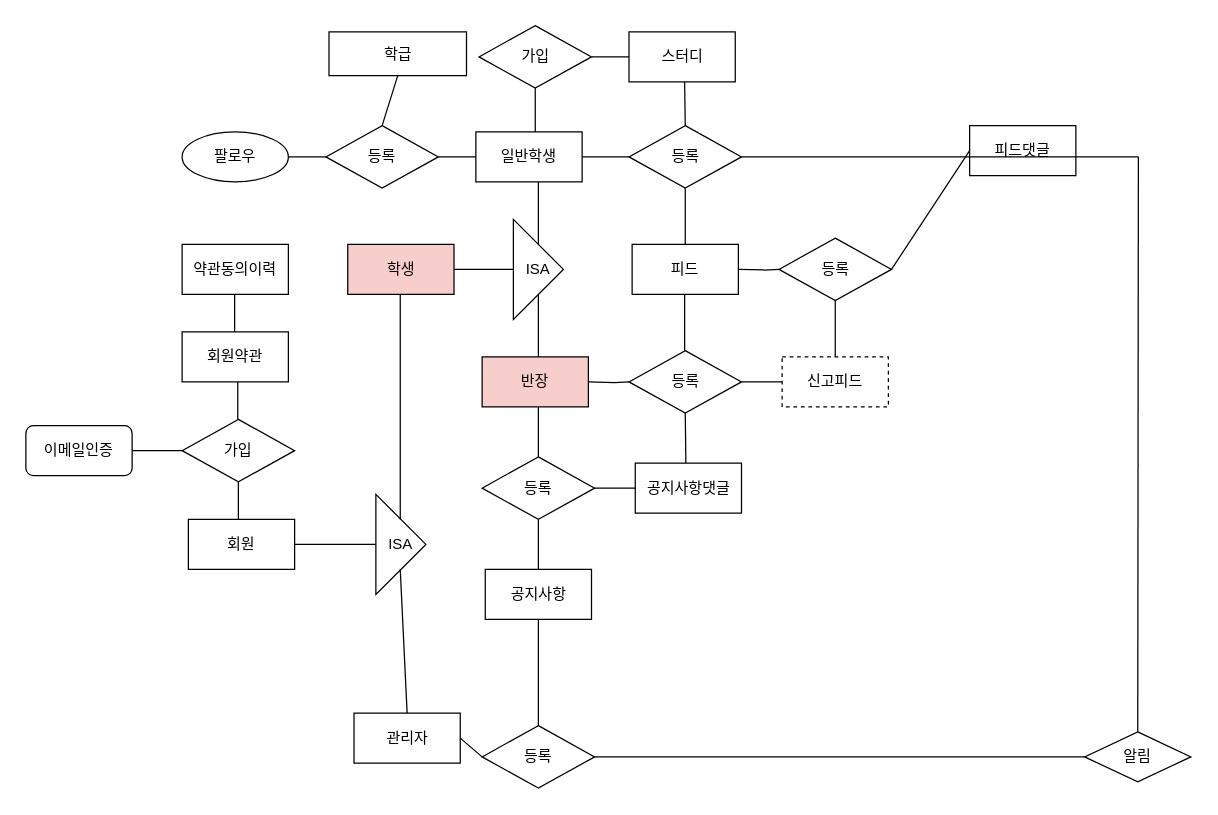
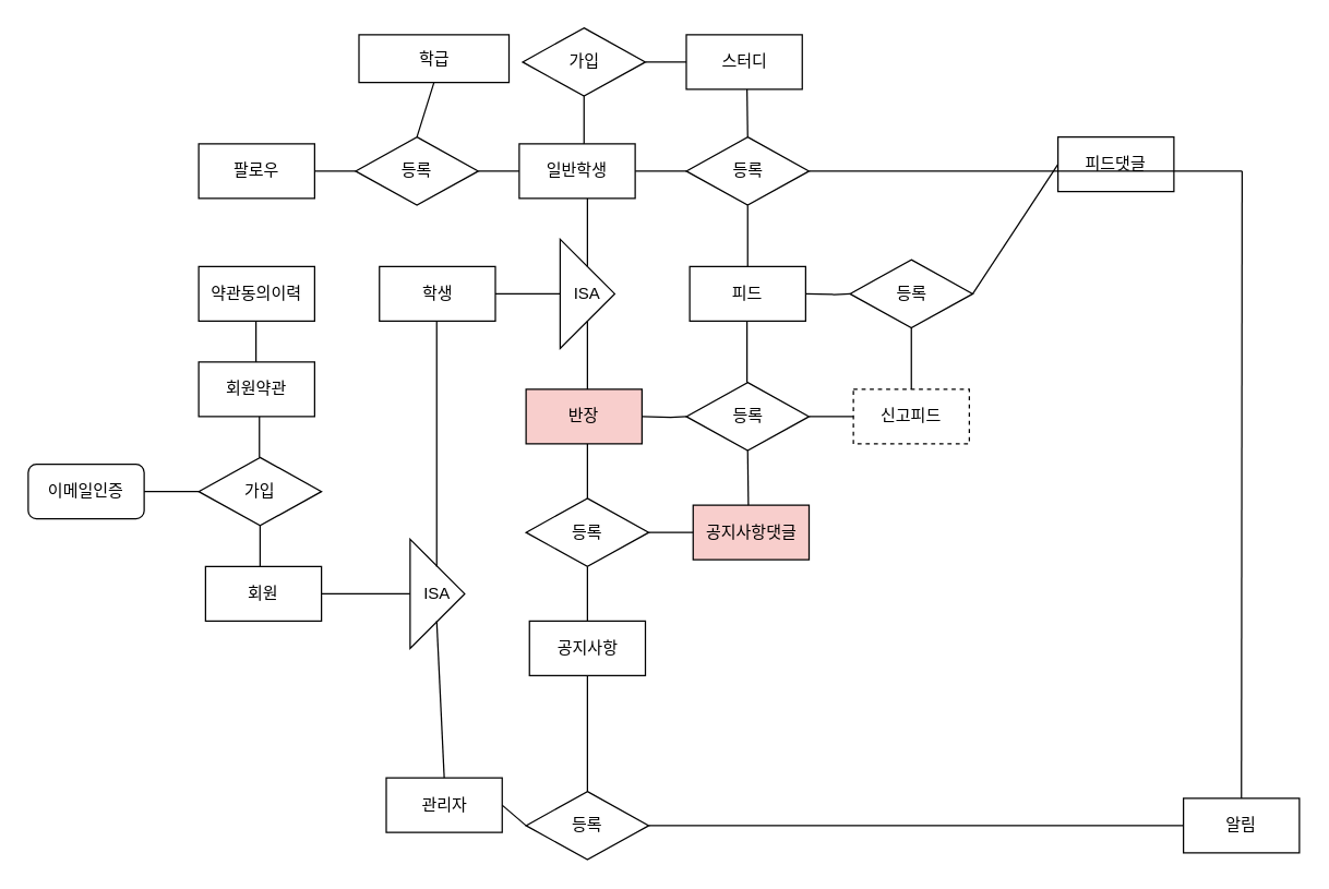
  <mxCell id="0" />
  <mxCell id="1" parent="0" />
  <mxCell id="2" value="회원" style="rounded=0;whiteSpace=wrap;html=1;" parent="1" vertex="1"><mxGeometry x="150" y="415" width="85" height="40" as="geometry" /></mxCell>
  <mxCell id="3" value="피드댓글" style="rounded=0;whiteSpace=wrap;html=1;" vertex="1" parent="1"><mxGeometry x="775" y="100" width="85" height="40" as="geometry" /></mxCell>
  <mxCell id="4" value="학급" style="rounded=0;whiteSpace=wrap;html=1;" vertex="1" parent="1"><mxGeometry x="262.5" y="25" width="110" height="35" as="geometry" /></mxCell>
  <mxCell id="5" value="스터디" style="rounded=0;whiteSpace=wrap;html=1;" vertex="1" parent="1"><mxGeometry x="502.5" y="25" width="85" height="40" as="geometry" /></mxCell>
- <mxCell id="6" value="알림" style="rhombus;whiteSpace=wrap;html=1;" vertex="1" parent="1"><mxGeometry x="867" y="585" width="85" height="40" as="geometry" /></mxCell>
+ <mxCell id="6" value="알림" style="rounded=0;whiteSpace=wrap;html=1;" vertex="1" parent="1"><mxGeometry x="867" y="585" width="85" height="40" as="geometry" /></mxCell>
  <mxCell id="7" value="약관동의이력" style="rounded=0;whiteSpace=wrap;html=1;" vertex="1" parent="1"><mxGeometry x="145" y="195" width="85" height="40" as="geometry" /></mxCell>
  <mxCell id="8" value="회원약관" style="rounded=0;whiteSpace=wrap;html=1;" vertex="1" parent="1"><mxGeometry x="145" y="265" width="85" height="40" as="geometry" /></mxCell>
  <mxCell id="9" value="이메일인증" style="whiteSpace=wrap;html=1;rounded=1;" vertex="1" parent="1"><mxGeometry x="20" y="340" width="85" height="40" as="geometry" /></mxCell>
- <mxCell id="10" value="팔로우" style="ellipse;whiteSpace=wrap;html=1;" vertex="1" parent="1"><mxGeometry x="145" y="105" width="85" height="40" as="geometry" /></mxCell>
- <mxCell id="11" value="공지사항댓글" style="rounded=0;whiteSpace=wrap;html=1;" vertex="1" parent="1"><mxGeometry x="507.5" y="370" width="85" height="40" as="geometry" /></mxCell>
+ <mxCell id="10" value="팔로우" style="rounded=0;whiteSpace=wrap;html=1;" vertex="1" parent="1"><mxGeometry x="145" y="105" width="85" height="40" as="geometry" /></mxCell>
+ <mxCell id="11" value="공지사항댓글" style="rounded=0;whiteSpace=wrap;html=1;fillColor=#f8cecc;" vertex="1" parent="1"><mxGeometry x="507.5" y="370" width="85" height="40" as="geometry" /></mxCell>
  <mxCell id="12" value="공지사항" style="rounded=0;whiteSpace=wrap;html=1;" vertex="1" parent="1"><mxGeometry x="387.5" y="455" width="85" height="40" as="geometry" /></mxCell>
  <mxCell id="13" value="피드" style="rounded=0;whiteSpace=wrap;html=1;" vertex="1" parent="1"><mxGeometry x="505" y="195" width="85" height="40" as="geometry" /></mxCell>
  <mxCell id="14" value="신고피드" style="rounded=0;whiteSpace=wrap;html=1;dashed=1;" vertex="1" parent="1"><mxGeometry x="625" y="285" width="85" height="40" as="geometry" /></mxCell>
  <mxCell id="15" value="" style="endArrow=none;html=1;exitX=1;exitY=0.5;exitDx=0;exitDy=0;" edge="1" parent="1" source="2"><mxGeometry width="50" height="50" relative="1" as="geometry"><mxPoint x="400" y="495" as="sourcePoint" /><mxPoint x="300" y="435" as="targetPoint" /></mxGeometry></mxCell>
  <mxCell id="16" value="등록" style="rhombus;whiteSpace=wrap;html=1;" vertex="1" parent="1"><mxGeometry x="502.5" y="100" width="90" height="50" as="geometry" /></mxCell>
  <mxCell id="17" value="ISA" style="triangle;whiteSpace=wrap;html=1;" vertex="1" parent="1"><mxGeometry x="300" y="395" width="40" height="80" as="geometry" /></mxCell>
  <mxCell id="18" value="" style="endArrow=none;html=1;" edge="1" parent="1"><mxGeometry width="50" height="50" relative="1" as="geometry"><mxPoint x="319.5" y="230" as="sourcePoint" /><mxPoint x="319.5" y="415" as="targetPoint" /></mxGeometry></mxCell>
- <mxCell id="19" value="학생" style="rounded=0;whiteSpace=wrap;html=1;fillColor=#f8cecc;" vertex="1" parent="1"><mxGeometry x="277.5" y="195" width="85" height="40" as="geometry" /></mxCell>
+ <mxCell id="19" value="학생" style="rounded=0;whiteSpace=wrap;html=1;" vertex="1" parent="1"><mxGeometry x="277.5" y="195" width="85" height="40" as="geometry" /></mxCell>
  <mxCell id="20" value="관리자" style="rounded=0;whiteSpace=wrap;html=1;" vertex="1" parent="1"><mxGeometry x="282.5" y="570" width="85" height="40" as="geometry" /></mxCell>
  <mxCell id="21" value="" style="endArrow=none;html=1;entryX=0.5;entryY=0;entryDx=0;entryDy=0;" edge="1" parent="1" target="20"><mxGeometry width="50" height="50" relative="1" as="geometry"><mxPoint x="319.5" y="455" as="sourcePoint" /><mxPoint x="320" y="545" as="targetPoint" /></mxGeometry></mxCell>
  <mxCell id="22" value="" style="endArrow=none;html=1;" edge="1" parent="1"><mxGeometry width="50" height="50" relative="1" as="geometry"><mxPoint x="190" y="415" as="sourcePoint" /><mxPoint x="190" y="385" as="targetPoint" /></mxGeometry></mxCell>
  <mxCell id="23" value="가입" style="rhombus;whiteSpace=wrap;html=1;" vertex="1" parent="1"><mxGeometry x="145" y="335" width="90" height="50" as="geometry" /></mxCell>
  <mxCell id="24" value="" style="endArrow=none;html=1;" edge="1" parent="1"><mxGeometry width="50" height="50" relative="1" as="geometry"><mxPoint x="187" y="265" as="sourcePoint" /><mxPoint x="187" y="235" as="targetPoint" /></mxGeometry></mxCell>
  <mxCell id="25" value="" style="endArrow=none;html=1;" edge="1" parent="1"><mxGeometry width="50" height="50" relative="1" as="geometry"><mxPoint x="189.5" y="335" as="sourcePoint" /><mxPoint x="189.5" y="305" as="targetPoint" /></mxGeometry></mxCell>
  <mxCell id="26" value="ISA" style="triangle;whiteSpace=wrap;html=1;" vertex="1" parent="1"><mxGeometry x="410" y="175" width="40" height="80" as="geometry" /></mxCell>
  <mxCell id="27" style="edgeStyle=orthogonalEdgeStyle;rounded=0;orthogonalLoop=1;jettySize=auto;html=1;exitX=1;exitY=0.5;exitDx=0;exitDy=0;endArrow=none;endFill=0;" edge="1" parent="1" source="19" target="26"><mxGeometry relative="1" as="geometry"><mxPoint x="362.5" y="215" as="sourcePoint" /><mxPoint x="490" y="215" as="targetPoint" /></mxGeometry></mxCell>
  <mxCell id="28" value="반장" style="rounded=0;whiteSpace=wrap;html=1;fillColor=#f8cecc;" vertex="1" parent="1"><mxGeometry x="385" y="285" width="85" height="40" as="geometry" /></mxCell>
  <mxCell id="29" style="edgeStyle=orthogonalEdgeStyle;rounded=0;orthogonalLoop=1;jettySize=auto;html=1;exitX=1;exitY=0.5;exitDx=0;exitDy=0;endArrow=none;endFill=0;" edge="1" parent="1" source="30" target="16"><mxGeometry relative="1" as="geometry" /></mxCell>
  <mxCell id="30" value="일반학생" style="rounded=0;whiteSpace=wrap;html=1;" vertex="1" parent="1"><mxGeometry x="380" y="105" width="85" height="40" as="geometry" /></mxCell>
  <mxCell id="31" value="" style="endArrow=none;html=1;exitX=0.5;exitY=0;exitDx=0;exitDy=0;" edge="1" parent="1" source="26"><mxGeometry width="50" height="50" relative="1" as="geometry"><mxPoint x="380" y="175" as="sourcePoint" /><mxPoint x="430" y="145" as="targetPoint" /></mxGeometry></mxCell>
  <mxCell id="32" value="" style="endArrow=none;html=1;" edge="1" parent="1"><mxGeometry width="50" height="50" relative="1" as="geometry"><mxPoint x="430" y="285" as="sourcePoint" /><mxPoint x="430" y="235" as="targetPoint" /></mxGeometry></mxCell>
  <mxCell id="33" value="등록" style="rhombus;whiteSpace=wrap;html=1;" vertex="1" parent="1"><mxGeometry x="502.5" y="280" width="90" height="50" as="geometry" /></mxCell>
  <mxCell id="34" style="edgeStyle=orthogonalEdgeStyle;rounded=0;orthogonalLoop=1;jettySize=auto;html=1;endArrow=none;endFill=0;" edge="1" parent="1" target="33"><mxGeometry relative="1" as="geometry"><mxPoint x="470" y="305" as="sourcePoint" /></mxGeometry></mxCell>
  <mxCell id="35" value="" style="endArrow=none;html=1;entryX=1;entryY=0.5;entryDx=0;entryDy=0;exitX=0;exitY=0.5;exitDx=0;exitDy=0;" edge="1" parent="1" source="23" target="9"><mxGeometry width="50" height="50" relative="1" as="geometry"><mxPoint x="400" y="495" as="sourcePoint" /><mxPoint x="450" y="445" as="targetPoint" /></mxGeometry></mxCell>
  <mxCell id="36" value="" style="endArrow=none;html=1;entryX=0.5;entryY=1;entryDx=0;entryDy=0;exitX=0.5;exitY=0;exitDx=0;exitDy=0;" edge="1" parent="1" source="13" target="16"><mxGeometry width="50" height="50" relative="1" as="geometry"><mxPoint x="400" y="495" as="sourcePoint" /><mxPoint x="450" y="445" as="targetPoint" /></mxGeometry></mxCell>
  <mxCell id="37" value="" style="endArrow=none;html=1;entryX=0.5;entryY=1;entryDx=0;entryDy=0;exitX=0.5;exitY=0;exitDx=0;exitDy=0;" edge="1" parent="1"><mxGeometry width="50" height="50" relative="1" as="geometry"><mxPoint x="547" y="280" as="sourcePoint" /><mxPoint x="547" y="235" as="targetPoint" /></mxGeometry></mxCell>
  <mxCell id="38" value="등록" style="rhombus;whiteSpace=wrap;html=1;" vertex="1" parent="1"><mxGeometry x="385" y="365" width="90" height="50" as="geometry" /></mxCell>
  <mxCell id="39" value="등록" style="rhombus;whiteSpace=wrap;html=1;" vertex="1" parent="1"><mxGeometry x="385" y="580" width="90" height="50" as="geometry" /></mxCell>
  <mxCell id="40" value="" style="endArrow=none;html=1;exitX=1;exitY=0.5;exitDx=0;exitDy=0;entryX=0;entryY=0.5;entryDx=0;entryDy=0;" edge="1" parent="1" source="20" target="39"><mxGeometry width="50" height="50" relative="1" as="geometry"><mxPoint x="400" y="495" as="sourcePoint" /><mxPoint x="450" y="445" as="targetPoint" /></mxGeometry></mxCell>
  <mxCell id="41" value="" style="endArrow=none;html=1;entryX=0.5;entryY=0;entryDx=0;entryDy=0;" edge="1" parent="1" target="38"><mxGeometry width="50" height="50" relative="1" as="geometry"><mxPoint x="430" y="325" as="sourcePoint" /><mxPoint x="450" y="445" as="targetPoint" /></mxGeometry></mxCell>
  <mxCell id="42" value="" style="endArrow=none;html=1;entryX=0.5;entryY=1;entryDx=0;entryDy=0;exitX=0.5;exitY=0;exitDx=0;exitDy=0;" edge="1" parent="1" source="12" target="38"><mxGeometry width="50" height="50" relative="1" as="geometry"><mxPoint x="400" y="495" as="sourcePoint" /><mxPoint x="450" y="445" as="targetPoint" /></mxGeometry></mxCell>
  <mxCell id="43" value="" style="endArrow=none;html=1;exitX=0.5;exitY=0;exitDx=0;exitDy=0;entryX=0.5;entryY=1;entryDx=0;entryDy=0;" edge="1" parent="1" source="39" target="12"><mxGeometry width="50" height="50" relative="1" as="geometry"><mxPoint x="400" y="495" as="sourcePoint" /><mxPoint x="450" y="445" as="targetPoint" /></mxGeometry></mxCell>
  <mxCell id="44" style="edgeStyle=orthogonalEdgeStyle;rounded=0;orthogonalLoop=1;jettySize=auto;html=1;exitX=1;exitY=0.5;exitDx=0;exitDy=0;endArrow=none;endFill=0;" edge="1" parent="1" source="45" target="5"><mxGeometry relative="1" as="geometry" /></mxCell>
  <mxCell id="45" value="가입" style="rhombus;whiteSpace=wrap;html=1;" vertex="1" parent="1"><mxGeometry x="382.5" y="20" width="90" height="50" as="geometry" /></mxCell>
  <mxCell id="46" value="등록" style="rhombus;whiteSpace=wrap;html=1;" vertex="1" parent="1"><mxGeometry x="622.5" y="190" width="90" height="50" as="geometry" /></mxCell>
  <mxCell id="47" style="edgeStyle=orthogonalEdgeStyle;rounded=0;orthogonalLoop=1;jettySize=auto;html=1;endArrow=none;endFill=0;" edge="1" parent="1" target="46"><mxGeometry relative="1" as="geometry"><mxPoint x="590" y="215" as="sourcePoint" /></mxGeometry></mxCell>
  <mxCell id="48" value="" style="endArrow=none;html=1;entryX=0;entryY=0.5;entryDx=0;entryDy=0;exitX=1;exitY=0.5;exitDx=0;exitDy=0;" edge="1" parent="1" source="46" target="3"><mxGeometry width="50" height="50" relative="1" as="geometry"><mxPoint x="400" y="295" as="sourcePoint" /><mxPoint x="450" y="245" as="targetPoint" /></mxGeometry></mxCell>
  <mxCell id="49" value="" style="endArrow=none;html=1;" edge="1" parent="1"><mxGeometry width="50" height="50" relative="1" as="geometry"><mxPoint x="547.5" y="100" as="sourcePoint" /><mxPoint x="547" y="65" as="targetPoint" /></mxGeometry></mxCell>
  <mxCell id="50" value="" style="endArrow=none;html=1;exitX=1;exitY=0.5;exitDx=0;exitDy=0;" edge="1" parent="1" source="16"><mxGeometry width="50" height="50" relative="1" as="geometry"><mxPoint x="400" y="295" as="sourcePoint" /><mxPoint x="910" y="125" as="targetPoint" /></mxGeometry></mxCell>
  <mxCell id="51" value="" style="endArrow=none;html=1;entryX=0.5;entryY=1;entryDx=0;entryDy=0;" edge="1" parent="1" target="33"><mxGeometry width="50" height="50" relative="1" as="geometry"><mxPoint x="548" y="370" as="sourcePoint" /><mxPoint x="450" y="245" as="targetPoint" /></mxGeometry></mxCell>
  <mxCell id="52" value="" style="endArrow=none;html=1;entryX=0;entryY=0.5;entryDx=0;entryDy=0;exitX=1;exitY=0.5;exitDx=0;exitDy=0;" edge="1" parent="1" source="38" target="11"><mxGeometry width="50" height="50" relative="1" as="geometry"><mxPoint x="400" y="295" as="sourcePoint" /><mxPoint x="450" y="245" as="targetPoint" /></mxGeometry></mxCell>
  <mxCell id="53" value="" style="endArrow=none;html=1;entryX=0.5;entryY=1;entryDx=0;entryDy=0;exitX=0.5;exitY=0;exitDx=0;exitDy=0;" edge="1" parent="1" source="14" target="46"><mxGeometry width="50" height="50" relative="1" as="geometry"><mxPoint x="668" y="275" as="sourcePoint" /><mxPoint x="450" y="245" as="targetPoint" /></mxGeometry></mxCell>
  <mxCell id="54" value="" style="endArrow=none;html=1;entryX=0;entryY=0.5;entryDx=0;entryDy=0;exitX=1;exitY=0.5;exitDx=0;exitDy=0;" edge="1" parent="1" source="33" target="14"><mxGeometry width="50" height="50" relative="1" as="geometry"><mxPoint x="400" y="295" as="sourcePoint" /><mxPoint x="450" y="245" as="targetPoint" /></mxGeometry></mxCell>
  <mxCell id="55" value="등록" style="rhombus;whiteSpace=wrap;html=1;" vertex="1" parent="1"><mxGeometry x="260" y="100" width="90" height="50" as="geometry" /></mxCell>
  <mxCell id="56" value="" style="endArrow=none;html=1;entryX=0;entryY=0.5;entryDx=0;entryDy=0;exitX=1;exitY=0.5;exitDx=0;exitDy=0;" edge="1" parent="1" source="55" target="30"><mxGeometry width="50" height="50" relative="1" as="geometry"><mxPoint x="400" y="295" as="sourcePoint" /><mxPoint x="450" y="245" as="targetPoint" /></mxGeometry></mxCell>
  <mxCell id="57" value="" style="endArrow=none;html=1;entryX=0;entryY=0.5;entryDx=0;entryDy=0;exitX=1;exitY=0.5;exitDx=0;exitDy=0;" edge="1" parent="1" source="10" target="55"><mxGeometry width="50" height="50" relative="1" as="geometry"><mxPoint x="400" y="295" as="sourcePoint" /><mxPoint x="450" y="245" as="targetPoint" /></mxGeometry></mxCell>
  <mxCell id="58" value="" style="endArrow=none;html=1;entryX=0.5;entryY=1;entryDx=0;entryDy=0;exitX=0.5;exitY=0;exitDx=0;exitDy=0;" edge="1" parent="1" source="55" target="4"><mxGeometry width="50" height="50" relative="1" as="geometry"><mxPoint x="400" y="295" as="sourcePoint" /><mxPoint x="450" y="245" as="targetPoint" /></mxGeometry></mxCell>
  <mxCell id="59" value="" style="endArrow=none;html=1;exitX=0.5;exitY=0;exitDx=0;exitDy=0;" edge="1" parent="1" source="6"><mxGeometry width="50" height="50" relative="1" as="geometry"><mxPoint x="910" y="575" as="sourcePoint" /><mxPoint x="910" y="125" as="targetPoint" /></mxGeometry></mxCell>
  <mxCell id="60" value="" style="endArrow=none;html=1;entryX=0;entryY=0.5;entryDx=0;entryDy=0;exitX=1;exitY=0.5;exitDx=0;exitDy=0;" edge="1" parent="1" source="39" target="6"><mxGeometry width="50" height="50" relative="1" as="geometry"><mxPoint x="400" y="295" as="sourcePoint" /><mxPoint x="450" y="245" as="targetPoint" /></mxGeometry></mxCell>
  <mxCell id="61" value="" style="endArrow=none;html=1;entryX=0.5;entryY=1;entryDx=0;entryDy=0;exitX=0.559;exitY=0;exitDx=0;exitDy=0;exitPerimeter=0;" edge="1" parent="1" source="30" target="45"><mxGeometry width="50" height="50" relative="1" as="geometry"><mxPoint x="400" y="295" as="sourcePoint" /><mxPoint x="430" y="75" as="targetPoint" /></mxGeometry></mxCell>
